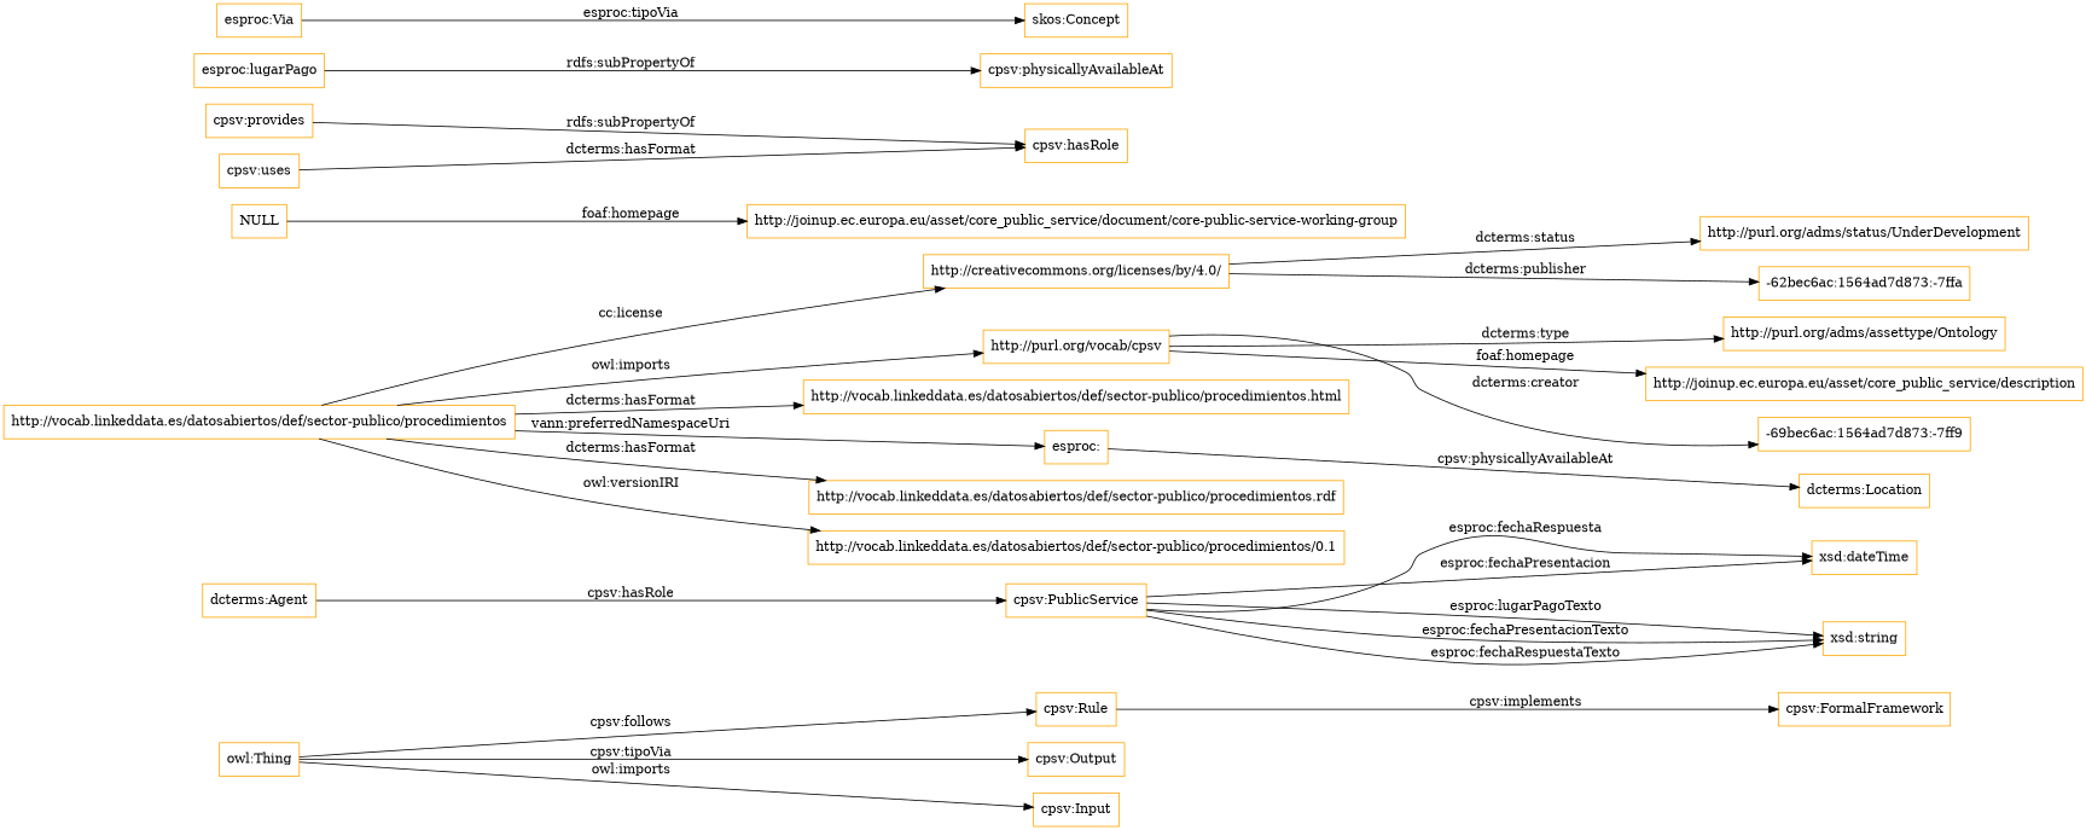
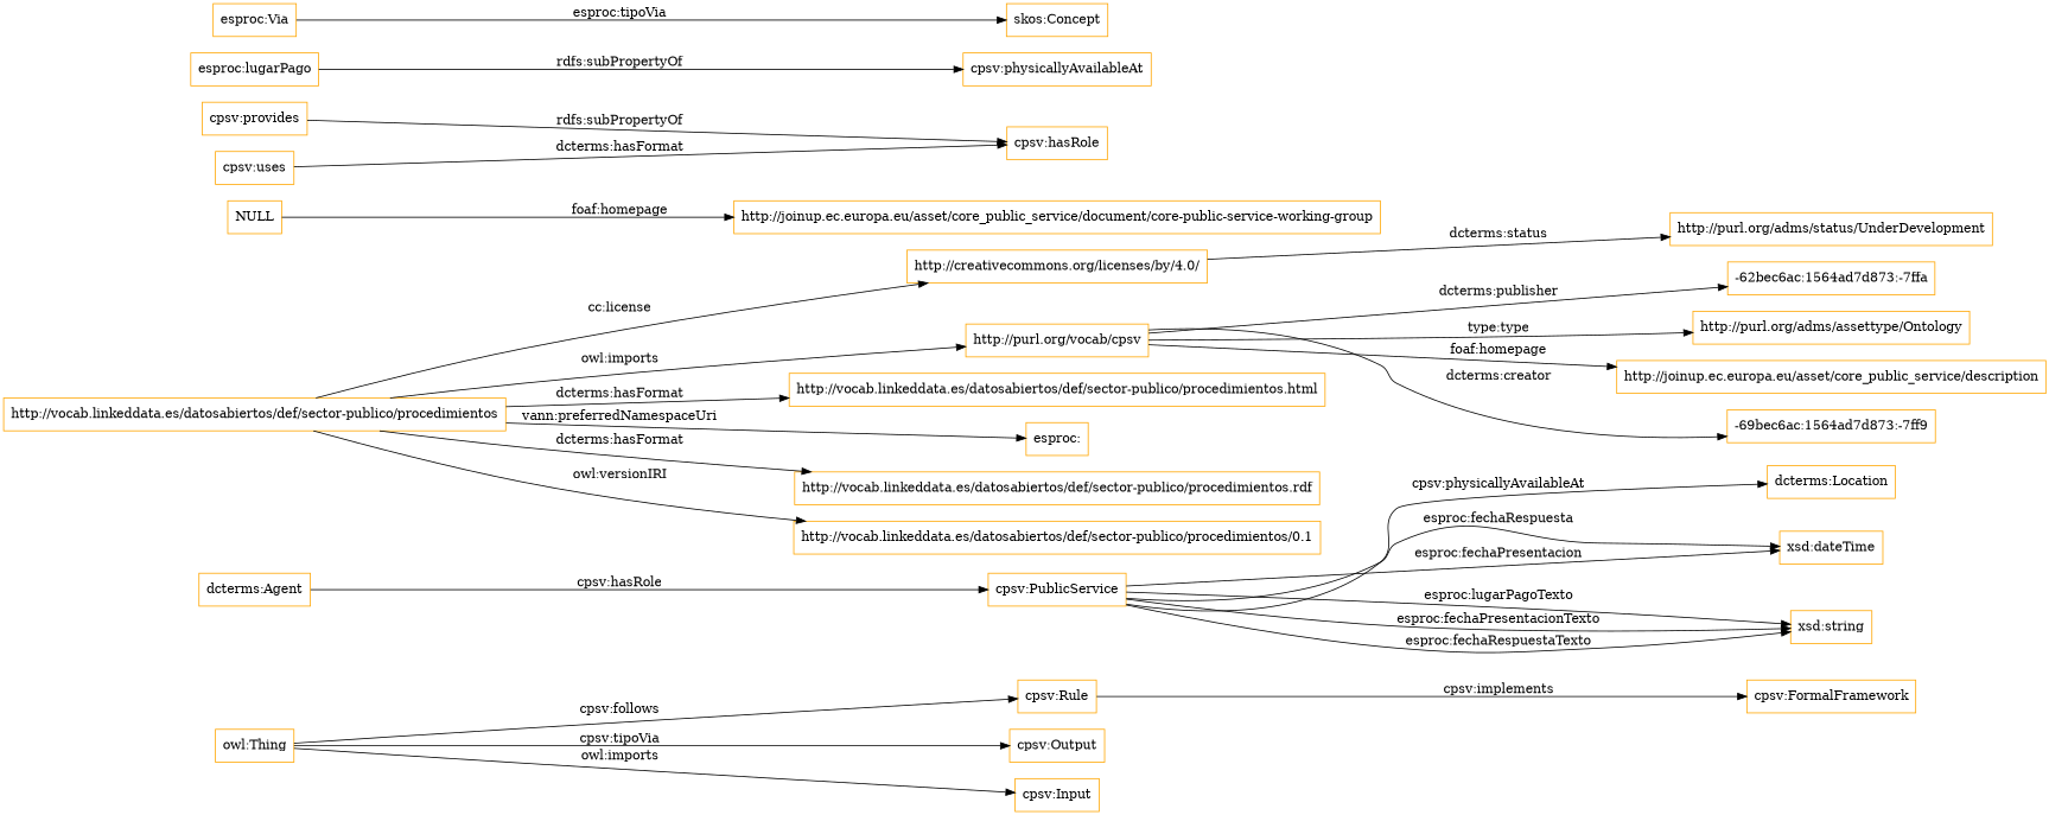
  digraph {
    rankdir=LR
    node [color=orange shape=rectangle]
    "cpsv:Rule"
    "cpsv:FormalFramework"
    "cpsv:PublicService"
    "xsd:dateTime"
    "xsd:string"
    "dcterms:Location"
    NULL
    "http://joinup.ec.europa.eu/asset/core_public_service/document/core-public-service-working-group"
    "http://vocab.linkeddata.es/datosabiertos/def/sector-publico/procedimientos"
    "http://vocab.linkeddata.es/datosabiertos/def/sector-publico/procedimientos.html"
    "http://purl.org/vocab/cpsv"
    "http://vocab.linkeddata.es/datosabiertos/def/sector-publico/procedimientos.rdf"
    "http://vocab.linkeddata.es/datosabiertos/def/sector-publico/procedimientos/0.1"
    "http://creativecommons.org/licenses/by/4.0/"
    "esproc:"
    "-69bec6ac:1564ad7d873:-7ff9"
    "http://purl.org/adms/assettype/Ontology"
    n18 [label="-62bec6ac:1564ad7d873:-7ffa"]
    "http://joinup.ec.europa.eu/asset/core_public_service/description"
    "http://purl.org/adms/status/UnderDevelopment"
    "cpsv:provides"
    "cpsv:hasRole"
    "cpsv:uses"
    "esproc:lugarPago"
    "cpsv:physicallyAvailableAt"
    "owl:Thing"
    "cpsv:Output"
    "cpsv:Input"
    "esproc:Via"
    "skos:Concept"
    "dcterms:Agent"
    "cpsv:Rule" -> "cpsv:FormalFramework" [label="cpsv:implements"]
    "cpsv:PublicService" -> "xsd:dateTime" [label="esproc:fechaRespuesta"]
    "cpsv:PublicService" -> "xsd:dateTime" [label="esproc:fechaPresentacion"]
    "cpsv:PublicService" -> "xsd:string" [label="esproc:fechaPresentacionTexto"]
    "cpsv:PublicService" -> "xsd:string" [label="esproc:fechaRespuestaTexto"]
    "cpsv:PublicService" -> "xsd:string" [label="esproc:lugarPagoTexto"]
-   "esproc:" -> "dcterms:Location" [label="cpsv:physicallyAvailableAt"]
+   "cpsv:PublicService" -> "dcterms:Location" [label="cpsv:physicallyAvailableAt"]
    NULL -> "http://joinup.ec.europa.eu/asset/core_public_service/document/core-public-service-working-group" [label="foaf:homepage"]
    "http://vocab.linkeddata.es/datosabiertos/def/sector-publico/procedimientos" -> "http://vocab.linkeddata.es/datosabiertos/def/sector-publico/procedimientos.html" [label="dcterms:hasFormat"]
    "http://vocab.linkeddata.es/datosabiertos/def/sector-publico/procedimientos" -> "http://purl.org/vocab/cpsv" [label="owl:imports"]
    "http://vocab.linkeddata.es/datosabiertos/def/sector-publico/procedimientos" -> "http://vocab.linkeddata.es/datosabiertos/def/sector-publico/procedimientos.rdf" [label="dcterms:hasFormat"]
    "http://vocab.linkeddata.es/datosabiertos/def/sector-publico/procedimientos" -> "http://vocab.linkeddata.es/datosabiertos/def/sector-publico/procedimientos/0.1" [label="owl:versionIRI"]
    "http://vocab.linkeddata.es/datosabiertos/def/sector-publico/procedimientos" -> "http://creativecommons.org/licenses/by/4.0/" [label="cc:license"]
    "http://vocab.linkeddata.es/datosabiertos/def/sector-publico/procedimientos" -> "esproc:" [label="vann:preferredNamespaceUri"]
    "http://purl.org/vocab/cpsv" -> "-69bec6ac:1564ad7d873:-7ff9" [label="dcterms:creator"]
-   "http://purl.org/vocab/cpsv" -> "http://purl.org/adms/assettype/Ontology" [label="dcterms:type"]
-   "http://creativecommons.org/licenses/by/4.0/" -> n18 [label="dcterms:publisher"]
+   "http://purl.org/vocab/cpsv" -> "http://purl.org/adms/assettype/Ontology" [label="type:type"]
+   "http://purl.org/vocab/cpsv" -> n18 [label="dcterms:publisher"]
    "http://purl.org/vocab/cpsv" -> "http://joinup.ec.europa.eu/asset/core_public_service/description" [label="foaf:homepage"]
    "http://creativecommons.org/licenses/by/4.0/" -> "http://purl.org/adms/status/UnderDevelopment" [label="dcterms:status"]
    "cpsv:provides" -> "cpsv:hasRole" [label="rdfs:subPropertyOf"]
    "cpsv:uses" -> "cpsv:hasRole" [label="dcterms:hasFormat"]
    "esproc:lugarPago" -> "cpsv:physicallyAvailableAt" [label="rdfs:subPropertyOf"]
    "owl:Thing" -> "cpsv:Rule" [label="cpsv:follows"]
    "owl:Thing" -> "cpsv:Output" [label="cpsv:tipoVia"]
    "owl:Thing" -> "cpsv:Input" [label="owl:imports"]
    "esproc:Via" -> "skos:Concept" [label="esproc:tipoVia"]
    "dcterms:Agent" -> "cpsv:PublicService" [label="cpsv:hasRole"]
  }
